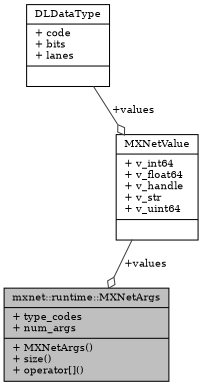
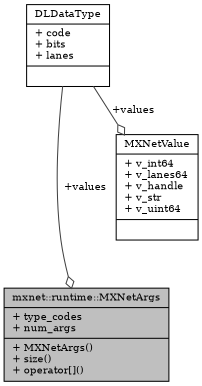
  digraph {
    fontname="DejaVu Serif"
    node [color=black fillcolor=white fontname="DejaVu Serif" fontsize=10 shape=record style=filled]
    edge [arrowhead=odiamond color=grey25 fontname="DejaVu Serif" fontsize=10 labelfontname=Helvetica labelfontsize=10 style=solid]
    n1 [fillcolor=grey75 fontcolor=black height=0.2 label="{mxnet::runtime::MXNetArgs\n|+ type_codes\l+ num_args\l|+ MXNetArgs()\l+ size()\l+ operator[]()\l}" width=0.4]
-   n2 [height=0.2 label="{MXNetValue\n|+ v_int64\l+ v_float64\l+ v_handle\l+ v_str\l+ v_uint64\l|}" width=0.4]
+   n2 [height=0.2 label="{MXNetValue\n|+ v_int64\l+ v_lanes64\l+ v_handle\l+ v_str\l+ v_uint64\l|}" width=0.4]
    n3 [height=0.2 label="{DLDataType\n|+ code\l+ bits\l+ lanes\l|}" width=0.4]
-   n2 -> n1 [label=" +values"]
+   n3 -> n1 [label=" +values"]
    n3 -> n2 [label=" +values"]
  }
